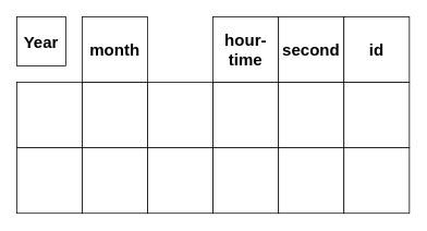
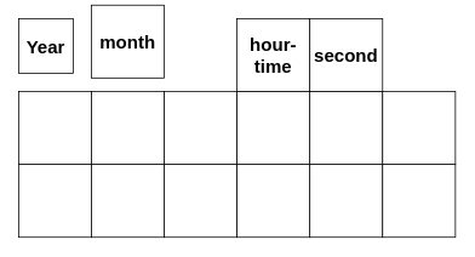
  <mxCell id="0" />
  <mxCell id="1" parent="0" />
  <mxCell id="2" value="&lt;b&gt;&lt;font style=&quot;font-size: 20px&quot;&gt;Year&lt;/font&gt;&lt;/b&gt;" style="whiteSpace=wrap;html=1;aspect=fixed;" parent="1" vertex="1"><mxGeometry x="20" y="20" width="60" height="60" as="geometry" /></mxCell>
- <mxCell id="3" value="&lt;b&gt;&lt;font style=&quot;font-size: 20px&quot;&gt;month&lt;/font&gt;&lt;/b&gt;" style="whiteSpace=wrap;html=1;aspect=fixed;" parent="1" vertex="1"><mxGeometry x="100" y="20" width="80" height="80" as="geometry" /></mxCell>
+ <mxCell id="3" value="&lt;b&gt;&lt;font style=&quot;font-size: 20px&quot;&gt;month&lt;/font&gt;&lt;/b&gt;" style="whiteSpace=wrap;html=1;aspect=fixed;" parent="1" vertex="1"><mxGeometry x="100" y="5" width="80" height="80" as="geometry" /></mxCell>
  <mxCell id="4" value="&lt;b&gt;&lt;font style=&quot;font-size: 20px&quot;&gt;hour-time&lt;/font&gt;&lt;/b&gt;" style="whiteSpace=wrap;html=1;aspect=fixed;" parent="1" vertex="1"><mxGeometry x="260" y="20" width="80" height="80" as="geometry" /></mxCell>
  <mxCell id="5" value="&lt;b&gt;&lt;font style=&quot;font-size: 20px&quot;&gt;second&lt;/font&gt;&lt;/b&gt;" style="whiteSpace=wrap;html=1;aspect=fixed;" parent="1" vertex="1"><mxGeometry x="340" y="20" width="80" height="80" as="geometry" /></mxCell>
- <mxCell id="6" value="&lt;font style=&quot;font-size: 20px&quot;&gt;&lt;b&gt;id&lt;/b&gt;&lt;/font&gt;" style="whiteSpace=wrap;html=1;aspect=fixed;" parent="1" vertex="1"><mxGeometry x="420" y="20" width="80" height="80" as="geometry" /></mxCell>
  <mxCell id="7" value="" style="whiteSpace=wrap;html=1;aspect=fixed;" parent="1" vertex="1"><mxGeometry x="20" y="100" width="80" height="80" as="geometry" /></mxCell>
  <mxCell id="8" value="" style="whiteSpace=wrap;html=1;aspect=fixed;" parent="1" vertex="1"><mxGeometry x="100" y="100" width="80" height="80" as="geometry" /></mxCell>
  <mxCell id="9" value="" style="whiteSpace=wrap;html=1;aspect=fixed;" parent="1" vertex="1"><mxGeometry x="180" y="100" width="80" height="80" as="geometry" /></mxCell>
  <mxCell id="10" value="" style="whiteSpace=wrap;html=1;aspect=fixed;" parent="1" vertex="1"><mxGeometry x="260" y="100" width="80" height="80" as="geometry" /></mxCell>
  <mxCell id="11" value="" style="whiteSpace=wrap;html=1;aspect=fixed;" parent="1" vertex="1"><mxGeometry x="340" y="100" width="80" height="80" as="geometry" /></mxCell>
  <mxCell id="12" value="" style="whiteSpace=wrap;html=1;aspect=fixed;" parent="1" vertex="1"><mxGeometry x="420" y="100" width="80" height="80" as="geometry" /></mxCell>
  <mxCell id="13" value="" style="whiteSpace=wrap;html=1;aspect=fixed;" parent="1" vertex="1"><mxGeometry x="20" y="180" width="80" height="80" as="geometry" /></mxCell>
  <mxCell id="14" value="" style="whiteSpace=wrap;html=1;aspect=fixed;" parent="1" vertex="1"><mxGeometry x="100" y="180" width="80" height="80" as="geometry" /></mxCell>
  <mxCell id="15" value="" style="whiteSpace=wrap;html=1;aspect=fixed;" parent="1" vertex="1"><mxGeometry x="180" y="180" width="80" height="80" as="geometry" /></mxCell>
  <mxCell id="16" value="" style="whiteSpace=wrap;html=1;aspect=fixed;" parent="1" vertex="1"><mxGeometry x="260" y="180" width="80" height="80" as="geometry" /></mxCell>
  <mxCell id="17" value="" style="whiteSpace=wrap;html=1;aspect=fixed;" parent="1" vertex="1"><mxGeometry x="340" y="180" width="80" height="80" as="geometry" /></mxCell>
  <mxCell id="18" value="" style="whiteSpace=wrap;html=1;aspect=fixed;" parent="1" vertex="1"><mxGeometry x="420" y="180" width="80" height="80" as="geometry" /></mxCell>
